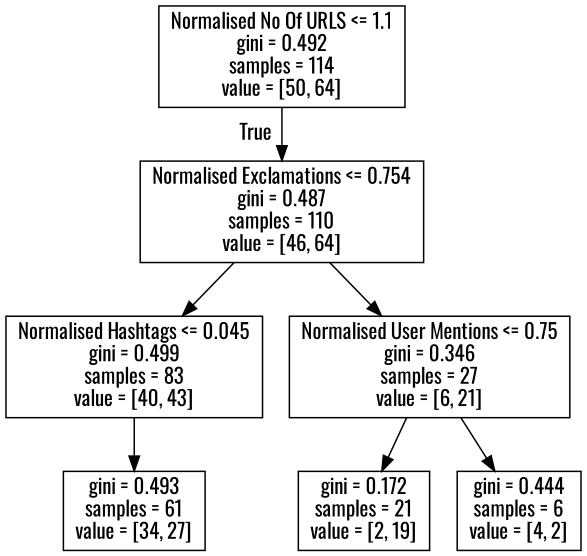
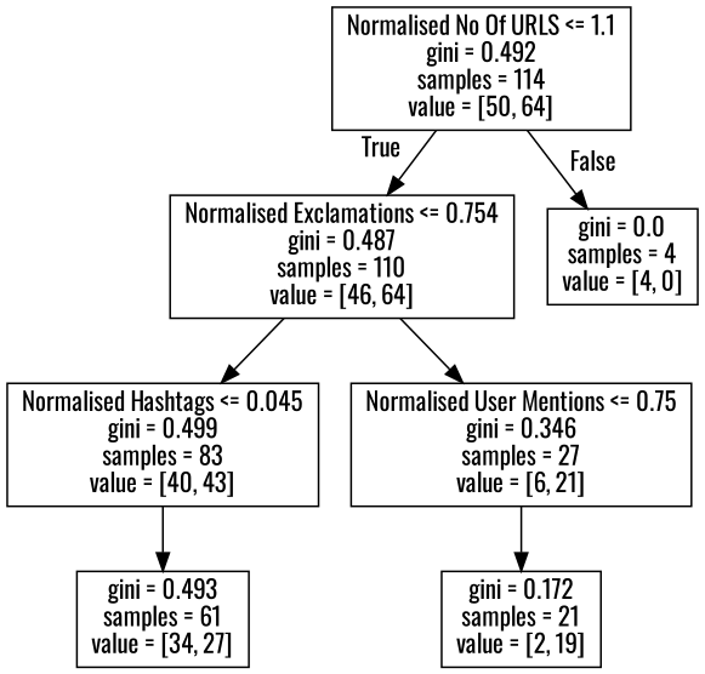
  digraph {
    fontname=Oswald
    node [fontname=Oswald shape=box]
    edge [fontname=Oswald]
    n1 [label="Normalised No Of URLS <= 1.1\ngini = 0.492\nsamples = 114\nvalue = [50, 64]"]
    n2 [label="Normalised Exclamations <= 0.754\ngini = 0.487\nsamples = 110\nvalue = [46, 64]"]
+   n3 [label="gini = 0.0\nsamples = 4\nvalue = [4, 0]"]
    n4 [label="Normalised Hashtags <= 0.045\ngini = 0.499\nsamples = 83\nvalue = [40, 43]"]
    n5 [label="Normalised User Mentions <= 0.75\ngini = 0.346\nsamples = 27\nvalue = [6, 21]"]
    n6 [label="gini = 0.493\nsamples = 61\nvalue = [34, 27]"]
    n7 [label="gini = 0.172\nsamples = 21\nvalue = [2, 19]"]
-   n8 [label="gini = 0.444\nsamples = 6\nvalue = [4, 2]"]
    n1 -> n2 [headlabel=True labelangle=45 labeldistance=2.5]
+   n1 -> n3 [headlabel=False labelangle=-45 labeldistance=2.5]
    n2 -> n4
    n2 -> n5
    n4 -> n6
    n5 -> n7
-   n5 -> n8
  }
